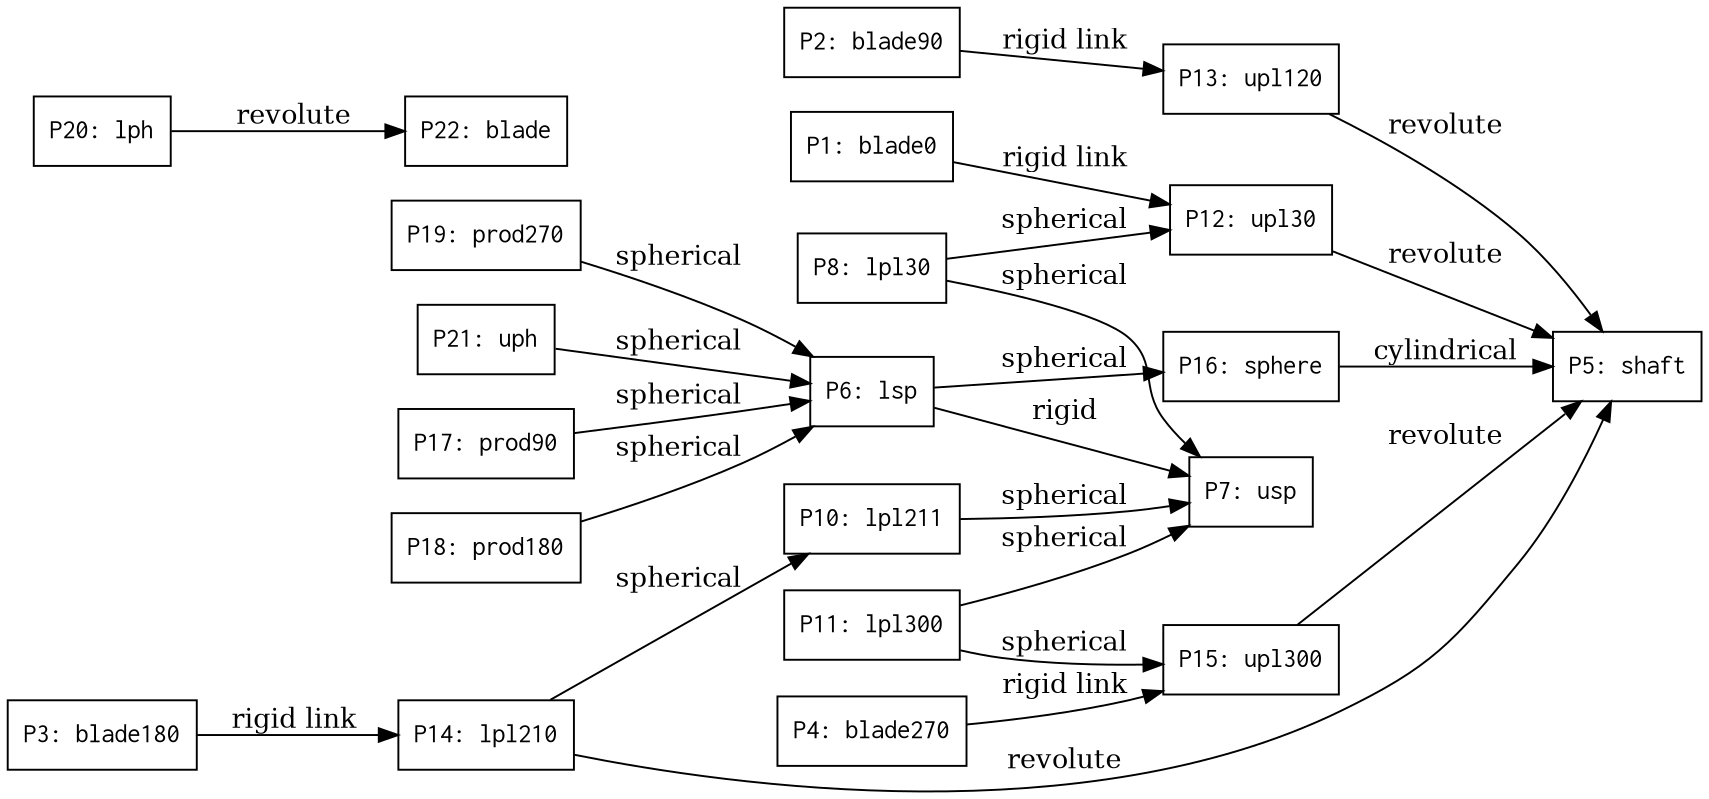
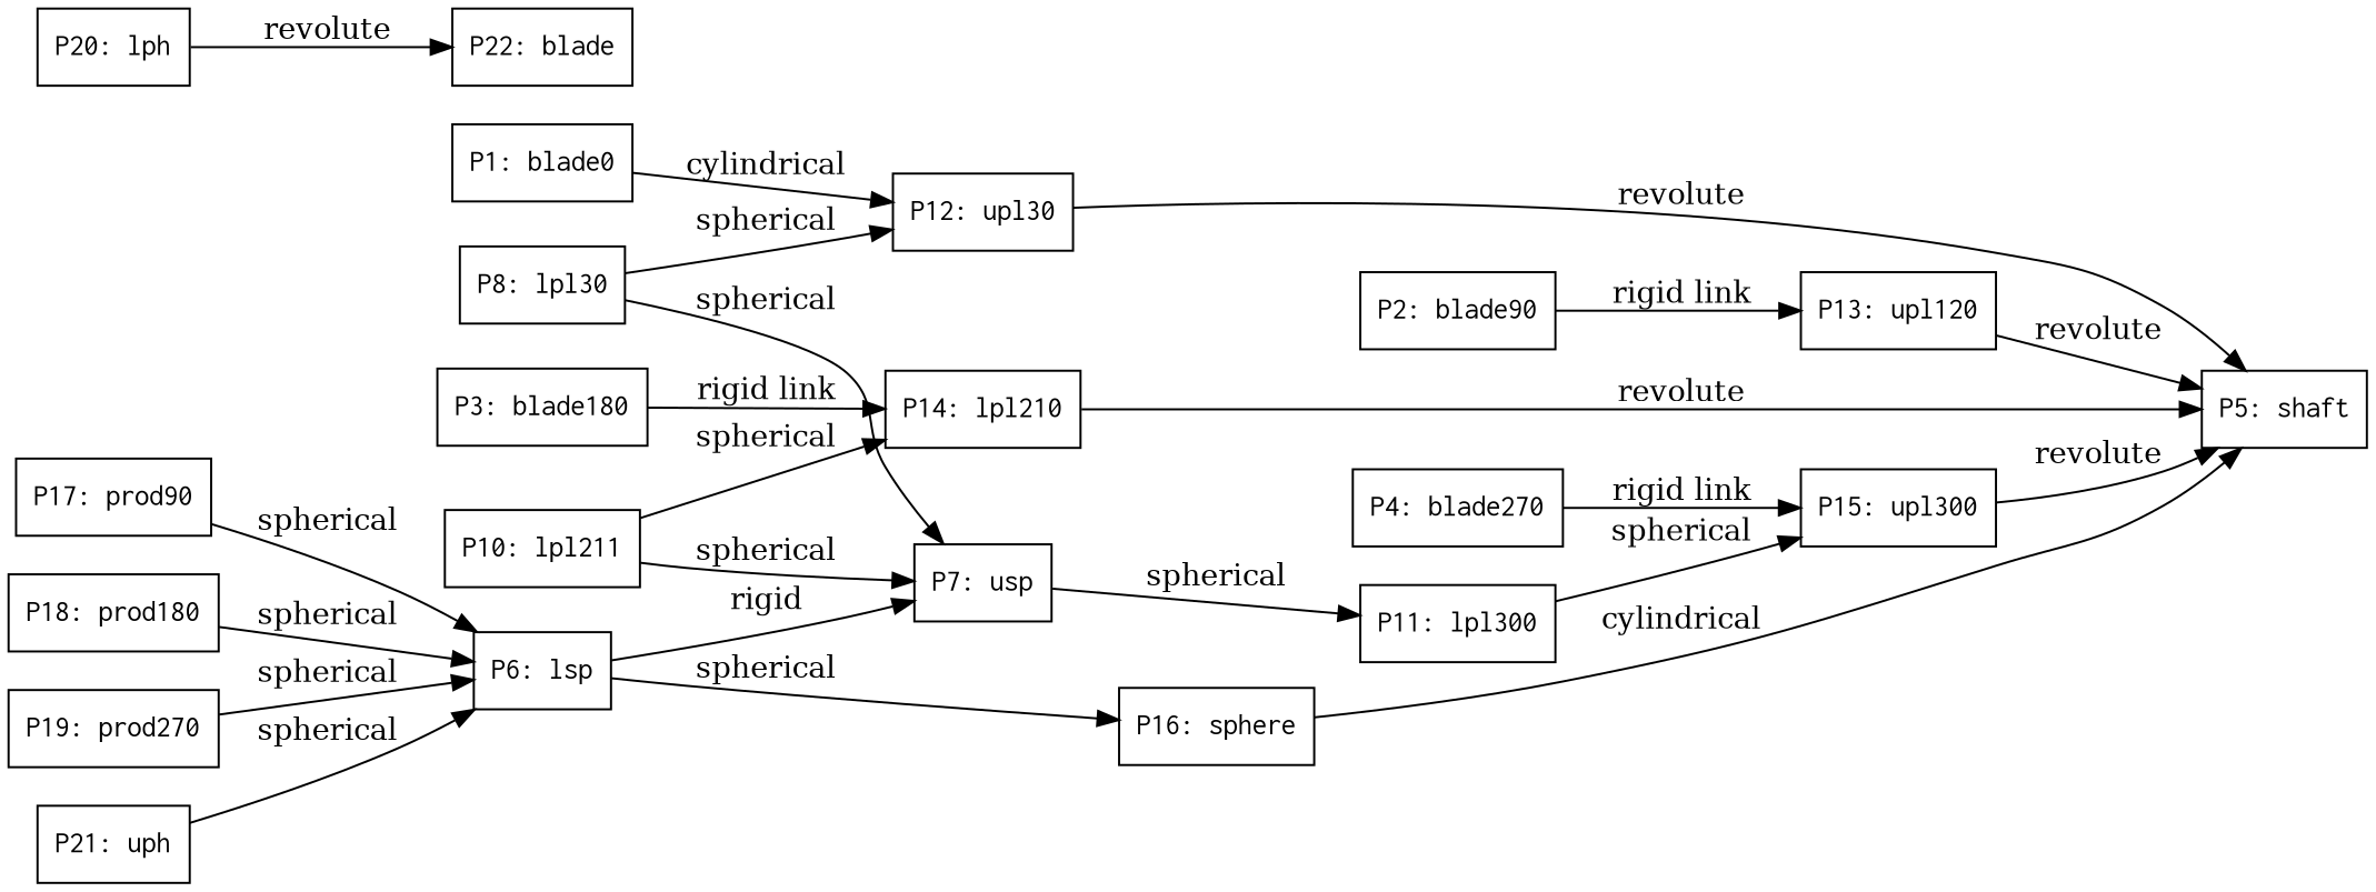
  digraph {
    rankdir=LR
    node [fontname=Courier shape=box]
    n1 [label="P1: blade0"]
    n2 [label="P12: upl30"]
    n3 [label="P5: shaft"]
    n4 [label="P2: blade90"]
    n5 [label="P13: upl120"]
    n6 [label="P3: blade180"]
    n7 [label="P14: lpl210"]
    n8 [label="P4: blade270"]
    n9 [label="P15: upl300"]
    n10 [label="P6: lsp"]
    n11 [label="P7: usp"]
    n12 [label="P16: sphere"]
    n13 [label="P8: lpl30"]
    n14 [label="P10: lpl211"]
    n15 [label="P11: lpl300"]
    n16 [label="P17: prod90"]
    n17 [label="P18: prod180"]
    n18 [label="P19: prod270"]
    n19 [label="P20: lph"]
    n20 [label="P22: blade"]
    n21 [label="P21: uph"]
-   n1 -> n2 [label="rigid link"]
+   n1 -> n2 [label=cylindrical]
    n2 -> n3 [label=revolute]
    n4 -> n5 [label="rigid link"]
    n5 -> n3 [label=revolute]
    n6 -> n7 [label="rigid link"]
    n7 -> n3 [label=revolute]
    n8 -> n9 [label="rigid link"]
    n9 -> n3 [label=revolute]
    n10 -> n11 [label=rigid]
    n10 -> n12 [label=spherical]
    n12 -> n3 [label=cylindrical]
    n13 -> n2 [label=spherical]
    n13 -> n11 [label=spherical]
-   n7 -> n14 [label=spherical]
+   n14 -> n7 [label=spherical]
    n14 -> n11 [label=spherical]
    n15 -> n9 [label=spherical]
-   n15 -> n11 [label=spherical]
+   n11 -> n15 [label=spherical]
    n16 -> n10 [label=spherical]
    n17 -> n10 [label=spherical]
    n18 -> n10 [label=spherical]
    n19 -> n20 [label=revolute]
    n21 -> n10 [label=spherical]
  }
